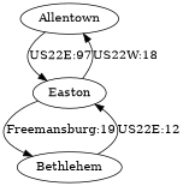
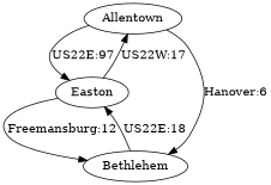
  digraph {
    Allentown
    Easton
    Bethlehem
    Allentown -> Easton [label="US22E:97"]
-   Easton -> Allentown [label="US22W:18"]
-   Easton -> Bethlehem [label="Freemansburg:19"]
-   Bethlehem -> Easton [label="US22E:12"]
+   Allentown -> Bethlehem [label="Hanover:6"]
+   Easton -> Allentown [label="US22W:17"]
+   Easton -> Bethlehem [label="Freemansburg:12"]
+   Bethlehem -> Easton [label="US22E:18"]
  }
